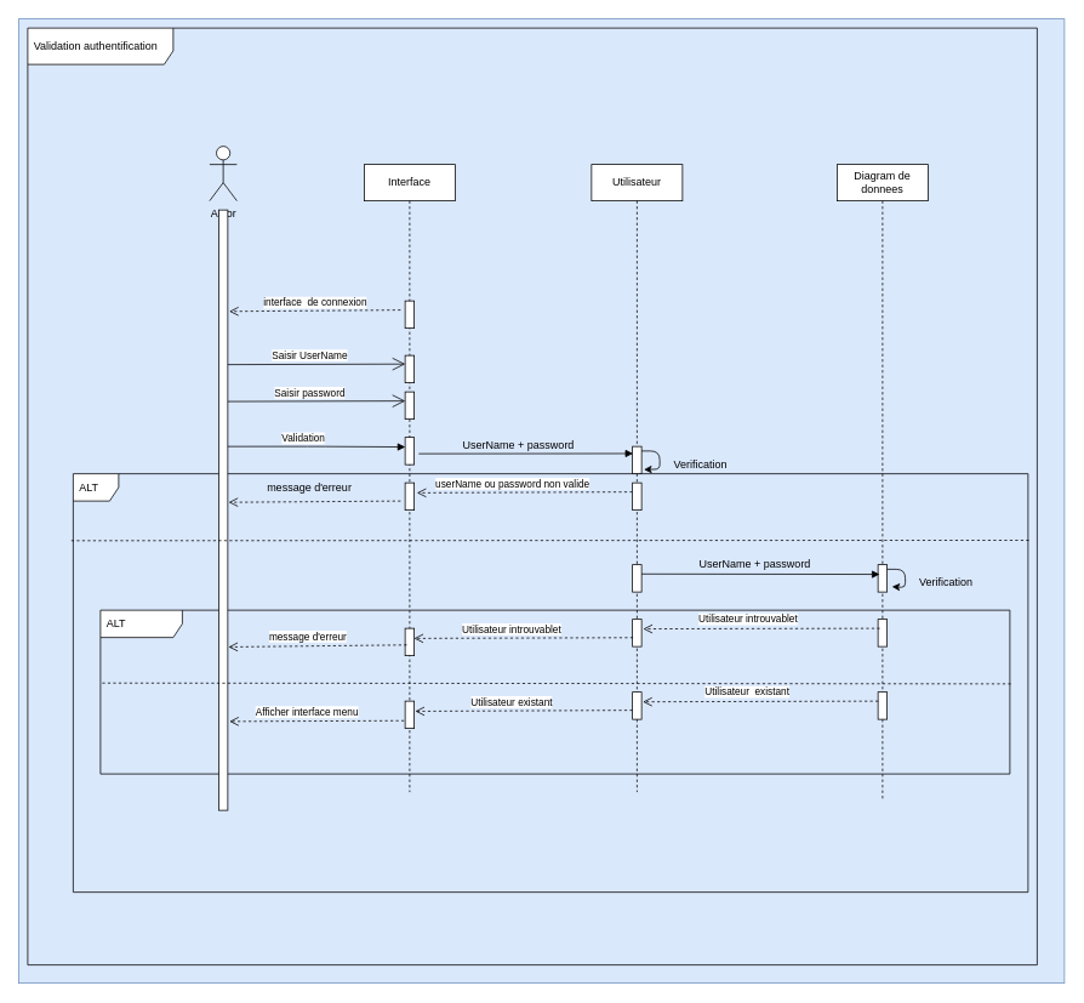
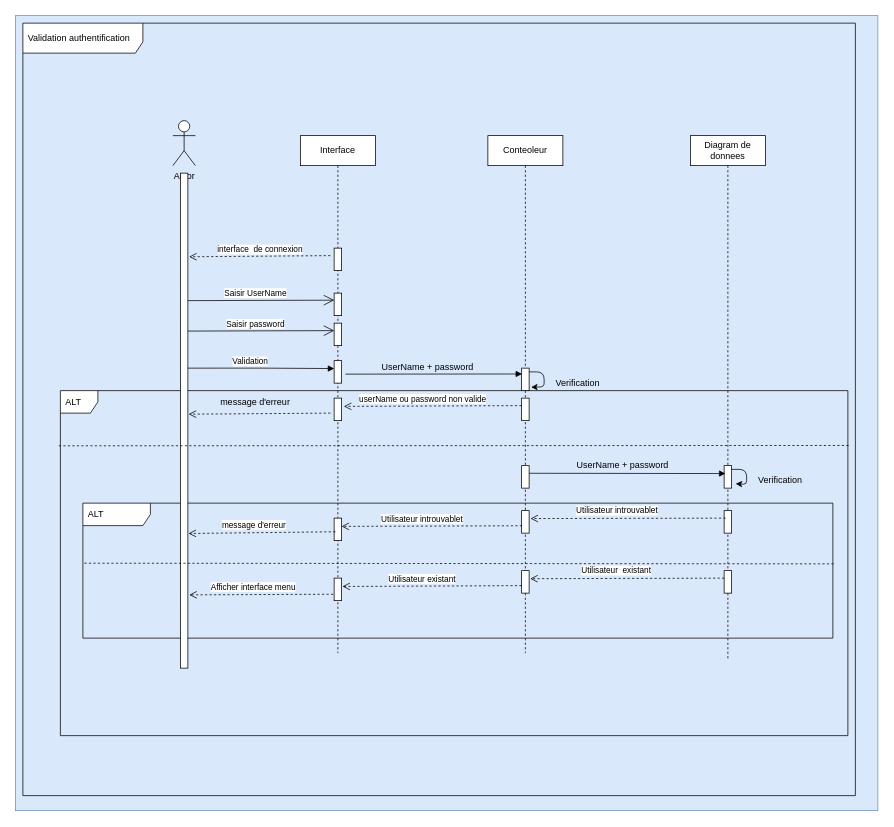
  <mxCell id="0" />
  <mxCell id="1" parent="0" />
  <mxCell id="2" value="" style="rounded=0;whiteSpace=wrap;html=1;fillColor=#dae8fc;strokeColor=#6c8ebf;" vertex="1" parent="1"><mxGeometry y="20" width="1150" height="1060" as="geometry" x="20" /></mxCell>
  <mxCell id="3" value="ALT" style="shape=umlFrame;whiteSpace=wrap;html=1;width=50;height=30;boundedLbl=1;verticalAlign=middle;align=left;spacingLeft=5;" vertex="1" parent="1"><mxGeometry x="80" y="520" width="1050" height="460" as="geometry" /></mxCell>
  <mxCell id="4" value="Validation authentification" style="shape=umlFrame;whiteSpace=wrap;html=1;width=160;height=40;boundedLbl=1;verticalAlign=middle;align=left;spacingLeft=5;" vertex="1" parent="1"><mxGeometry x="30" y="30" width="1110" height="1030" as="geometry" /></mxCell>
  <mxCell id="5" value="ALT" style="shape=umlFrame;whiteSpace=wrap;html=1;width=90;height=30;boundedLbl=1;verticalAlign=middle;align=left;spacingLeft=5;" vertex="1" parent="1"><mxGeometry x="110" y="670" width="1000" height="180" as="geometry" /></mxCell>
  <mxCell id="6" value="Actor" style="shape=umlActor;verticalLabelPosition=bottom;verticalAlign=top;html=1;" vertex="1" parent="1"><mxGeometry x="230" y="160" width="30" height="60" as="geometry" /></mxCell>
  <mxCell id="7" value="" style="html=1;points=[];perimeter=orthogonalPerimeter;" vertex="1" parent="1"><mxGeometry x="240" y="230" width="10" height="660" as="geometry" /></mxCell>
  <mxCell id="8" value="Interface" style="shape=umlLifeline;perimeter=lifelinePerimeter;whiteSpace=wrap;html=1;container=1;collapsible=0;recursiveResize=0;outlineConnect=0;" vertex="1" parent="1"><mxGeometry x="400" y="180" width="100" height="690" as="geometry" /></mxCell>
  <mxCell id="9" value="" style="html=1;points=[];perimeter=orthogonalPerimeter;" vertex="1" parent="8"><mxGeometry x="45" y="150" width="10" height="30" as="geometry" /></mxCell>
  <mxCell id="10" value="" style="html=1;points=[];perimeter=orthogonalPerimeter;" vertex="1" parent="8"><mxGeometry x="45" y="210" width="10" height="30" as="geometry" /></mxCell>
  <mxCell id="11" value="" style="html=1;points=[];perimeter=orthogonalPerimeter;" vertex="1" parent="8"><mxGeometry x="45" y="250" width="10" height="30" as="geometry" /></mxCell>
  <mxCell id="12" value="" style="html=1;points=[];perimeter=orthogonalPerimeter;" vertex="1" parent="8"><mxGeometry x="45" y="300" width="10" height="30" as="geometry" /></mxCell>
  <mxCell id="13" value="" style="html=1;points=[];perimeter=orthogonalPerimeter;" vertex="1" parent="8"><mxGeometry x="45" y="350" width="10" height="30" as="geometry" /></mxCell>
  <mxCell id="14" value="" style="html=1;points=[];perimeter=orthogonalPerimeter;" vertex="1" parent="8"><mxGeometry x="45" y="510" width="10" height="30" as="geometry" /></mxCell>
  <mxCell id="15" value="" style="html=1;points=[];perimeter=orthogonalPerimeter;" vertex="1" parent="8"><mxGeometry x="45" y="590" width="10" height="30" as="geometry" /></mxCell>
- <mxCell id="16" value="Utilisateur" style="shape=umlLifeline;perimeter=lifelinePerimeter;whiteSpace=wrap;html=1;container=1;collapsible=0;recursiveResize=0;outlineConnect=0;" vertex="1" parent="1"><mxGeometry x="650" y="180" width="100" height="690" as="geometry" /></mxCell>
+ <mxCell id="16" value="Conteoleur" style="shape=umlLifeline;perimeter=lifelinePerimeter;whiteSpace=wrap;html=1;container=1;collapsible=0;recursiveResize=0;outlineConnect=0;" vertex="1" parent="1"><mxGeometry x="650" y="180" width="100" height="690" as="geometry" /></mxCell>
  <mxCell id="17" value="" style="html=1;points=[];perimeter=orthogonalPerimeter;" vertex="1" parent="16"><mxGeometry x="45" y="310" width="10" height="30" as="geometry" /></mxCell>
  <mxCell id="18" style="edgeStyle=none;html=1;entryX=1.26;entryY=0.847;entryDx=0;entryDy=0;entryPerimeter=0;" edge="1" parent="16" source="17" target="17"><mxGeometry relative="1" as="geometry" /></mxCell>
  <mxCell id="19" value="userName ou password non valide" style="html=1;verticalAlign=bottom;endArrow=open;dashed=1;endSize=8;entryX=1.3;entryY=0.367;entryDx=0;entryDy=0;entryPerimeter=0;" edge="1" parent="16" target="13"><mxGeometry x="0.115" y="-1" relative="1" as="geometry"><mxPoint x="45" y="360" as="sourcePoint" /><mxPoint x="-143.4" y="361.54" as="targetPoint" /><mxPoint as="offset" /></mxGeometry></mxCell>
  <mxCell id="20" value="" style="html=1;points=[];perimeter=orthogonalPerimeter;" vertex="1" parent="16"><mxGeometry x="45" y="440" width="10" height="30" as="geometry" /></mxCell>
  <mxCell id="21" value="" style="html=1;points=[];perimeter=orthogonalPerimeter;" vertex="1" parent="16"><mxGeometry x="45" y="500" width="10" height="30" as="geometry" /></mxCell>
  <mxCell id="22" value="" style="html=1;points=[];perimeter=orthogonalPerimeter;" vertex="1" parent="16"><mxGeometry x="45" y="580" width="10" height="30" as="geometry" /></mxCell>
  <mxCell id="23" value="Diagram de donnees" style="shape=umlLifeline;perimeter=lifelinePerimeter;whiteSpace=wrap;html=1;container=1;collapsible=0;recursiveResize=0;outlineConnect=0;" vertex="1" parent="1"><mxGeometry x="920" y="180" width="100" height="700" as="geometry" /></mxCell>
  <mxCell id="24" value="" style="html=1;points=[];perimeter=orthogonalPerimeter;" vertex="1" parent="23"><mxGeometry x="45" y="440" width="10" height="30" as="geometry" /></mxCell>
  <mxCell id="25" style="edgeStyle=none;html=1;entryX=1.54;entryY=0.807;entryDx=0;entryDy=0;entryPerimeter=0;" edge="1" parent="23" source="24" target="24"><mxGeometry relative="1" as="geometry" /></mxCell>
  <mxCell id="26" value="" style="html=1;points=[];perimeter=orthogonalPerimeter;" vertex="1" parent="23"><mxGeometry x="45" y="500" width="10" height="30" as="geometry" /></mxCell>
  <mxCell id="27" value="" style="html=1;points=[];perimeter=orthogonalPerimeter;" vertex="1" parent="23"><mxGeometry x="45" y="580" width="10" height="30" as="geometry" /></mxCell>
  <mxCell id="28" value="interface&amp;nbsp; de connexion" style="html=1;verticalAlign=bottom;endArrow=open;dashed=1;endSize=8;entryX=1.16;entryY=0.169;entryDx=0;entryDy=0;entryPerimeter=0;" edge="1" parent="1" target="7"><mxGeometry x="-0.002" relative="1" as="geometry"><mxPoint x="440" y="340" as="sourcePoint" /><mxPoint x="360" y="340" as="targetPoint" /><mxPoint as="offset" /></mxGeometry></mxCell>
  <mxCell id="29" value="" style="endArrow=open;endFill=1;endSize=12;html=1;entryX=0.02;entryY=0.313;entryDx=0;entryDy=0;entryPerimeter=0;" edge="1" parent="1" target="10"><mxGeometry width="160" relative="1" as="geometry"><mxPoint x="250" y="400" as="sourcePoint" /><mxPoint x="420" y="400" as="targetPoint" /></mxGeometry></mxCell>
  <mxCell id="30" value="Saisir UserName" style="edgeLabel;html=1;align=center;verticalAlign=middle;resizable=0;points=[];" vertex="1" connectable="0" parent="29"><mxGeometry x="-0.295" y="1" relative="1" as="geometry"><mxPoint x="21" y="-9" as="offset" /></mxGeometry></mxCell>
  <mxCell id="31" value="" style="endArrow=open;endFill=1;endSize=12;html=1;entryX=0.02;entryY=0.313;entryDx=0;entryDy=0;entryPerimeter=0;" edge="1" parent="1"><mxGeometry width="160" relative="1" as="geometry"><mxPoint x="250" y="440.61" as="sourcePoint" /><mxPoint x="445.2" y="440" as="targetPoint" /></mxGeometry></mxCell>
  <mxCell id="32" value="Saisir password" style="edgeLabel;html=1;align=center;verticalAlign=middle;resizable=0;points=[];" vertex="1" connectable="0" parent="31"><mxGeometry x="-0.295" y="1" relative="1" as="geometry"><mxPoint x="21" y="-9" as="offset" /></mxGeometry></mxCell>
  <mxCell id="33" value="" style="endArrow=block;endFill=1;html=1;edgeStyle=orthogonalEdgeStyle;align=left;verticalAlign=top;exitX=1;exitY=0.394;exitDx=0;exitDy=0;exitPerimeter=0;entryX=0.02;entryY=0.353;entryDx=0;entryDy=0;entryPerimeter=0;" edge="1" parent="1" source="7" target="12"><mxGeometry x="-1" relative="1" as="geometry"><mxPoint x="280" y="490" as="sourcePoint" /><mxPoint x="440" y="490" as="targetPoint" /></mxGeometry></mxCell>
  <mxCell id="34" value="Validation" style="edgeLabel;html=1;align=center;verticalAlign=middle;resizable=0;points=[];" vertex="1" connectable="0" parent="33"><mxGeometry x="-0.154" y="2" relative="1" as="geometry"><mxPoint y="-8" as="offset" /></mxGeometry></mxCell>
  <mxCell id="35" value="" style="html=1;verticalAlign=bottom;labelBackgroundColor=none;endArrow=block;endFill=1;endSize=6;align=left;entryX=0.06;entryY=0.26;entryDx=0;entryDy=0;entryPerimeter=0;" edge="1" parent="1" target="17"><mxGeometry x="-1" relative="1" as="geometry"><mxPoint x="460" y="498" as="sourcePoint" /><mxPoint x="620" y="500" as="targetPoint" /></mxGeometry></mxCell>
  <mxCell id="36" value="UserName + password" style="text;align=center;fontStyle=0;verticalAlign=middle;spacingLeft=3;spacingRight=3;strokeColor=none;rotatable=0;points=[[0,0.5],[1,0.5]];portConstraint=eastwest;" vertex="1" parent="1"><mxGeometry x="500" y="480" width="140" height="16" as="geometry" /></mxCell>
  <mxCell id="37" value="Verification" style="text;align=center;fontStyle=0;verticalAlign=middle;spacingLeft=3;spacingRight=3;strokeColor=none;rotatable=0;points=[[0,0.5],[1,0.5]];portConstraint=eastwest;" vertex="1" parent="1"><mxGeometry x="730" y="496" width="80" height="26" as="geometry" /></mxCell>
  <mxCell id="38" value="" style="html=1;points=[];perimeter=orthogonalPerimeter;" vertex="1" parent="1"><mxGeometry x="695" y="530" width="10" height="30" as="geometry" /></mxCell>
  <mxCell id="39" value="" style="html=1;verticalAlign=bottom;endArrow=open;dashed=1;endSize=8;entryX=1.1;entryY=0.487;entryDx=0;entryDy=0;entryPerimeter=0;" edge="1" parent="1" target="7"><mxGeometry x="-0.25" y="-52" relative="1" as="geometry"><mxPoint x="440" y="550" as="sourcePoint" /><mxPoint x="360" y="550" as="targetPoint" /><mxPoint as="offset" /></mxGeometry></mxCell>
  <mxCell id="40" value="message d'erreur" style="text;align=center;fontStyle=0;verticalAlign=middle;spacingLeft=3;spacingRight=3;strokeColor=none;rotatable=0;points=[[0,0.5],[1,0.5]];portConstraint=eastwest;" vertex="1" parent="1"><mxGeometry x="290" y="522" width="100" height="26" as="geometry" /></mxCell>
  <mxCell id="41" value="" style="endArrow=none;dashed=1;html=1;exitX=-0.002;exitY=0.16;exitDx=0;exitDy=0;exitPerimeter=0;entryX=1.002;entryY=0.159;entryDx=0;entryDy=0;entryPerimeter=0;" edge="1" parent="1" source="3" target="3"><mxGeometry width="50" height="50" relative="1" as="geometry"><mxPoint x="430" y="710" as="sourcePoint" /><mxPoint x="480" y="660" as="targetPoint" /></mxGeometry></mxCell>
  <mxCell id="42" value="" style="html=1;verticalAlign=bottom;labelBackgroundColor=none;endArrow=block;endFill=1;endSize=6;align=left;entryX=0.18;entryY=0.353;entryDx=0;entryDy=0;entryPerimeter=0;" edge="1" parent="1" target="24"><mxGeometry x="-1" relative="1" as="geometry"><mxPoint x="705" y="630.2" as="sourcePoint" /><mxPoint x="940.6" y="630" as="targetPoint" /></mxGeometry></mxCell>
  <mxCell id="43" value="UserName + password" style="text;align=center;fontStyle=0;verticalAlign=middle;spacingLeft=3;spacingRight=3;strokeColor=none;rotatable=0;points=[[0,0.5],[1,0.5]];portConstraint=eastwest;" vertex="1" parent="1"><mxGeometry x="760" y="610" width="140" height="16" as="geometry" /></mxCell>
  <mxCell id="44" value="Verification" style="text;align=center;fontStyle=0;verticalAlign=middle;spacingLeft=3;spacingRight=3;strokeColor=none;rotatable=0;points=[[0,0.5],[1,0.5]];portConstraint=eastwest;" vertex="1" parent="1"><mxGeometry x="1000" y="626" width="80" height="26" as="geometry" /></mxCell>
  <mxCell id="45" value="Utilisateur introuvablet" style="html=1;verticalAlign=bottom;endArrow=open;dashed=1;endSize=8;entryX=1.18;entryY=0.353;entryDx=0;entryDy=0;entryPerimeter=0;" edge="1" parent="1" target="21"><mxGeometry x="0.115" y="-1" relative="1" as="geometry"><mxPoint x="967" y="690" as="sourcePoint" /><mxPoint x="730" y="691" as="targetPoint" /><mxPoint as="offset" /></mxGeometry></mxCell>
  <mxCell id="46" value="Utilisateur introuvablet" style="html=1;verticalAlign=bottom;endArrow=open;dashed=1;endSize=8;exitX=0.06;exitY=0.673;exitDx=0;exitDy=0;exitPerimeter=0;entryX=0.98;entryY=0.367;entryDx=0;entryDy=0;entryPerimeter=0;" edge="1" parent="1" source="21" target="14"><mxGeometry x="0.115" y="-1" relative="1" as="geometry"><mxPoint x="660" y="701" as="sourcePoint" /><mxPoint x="490" y="701" as="targetPoint" /><mxPoint as="offset" /></mxGeometry></mxCell>
  <mxCell id="47" value="message d'erreur" style="html=1;verticalAlign=bottom;endArrow=open;dashed=1;endSize=8;entryX=1.08;entryY=0.728;entryDx=0;entryDy=0;entryPerimeter=0;exitX=0.18;exitY=0.607;exitDx=0;exitDy=0;exitPerimeter=0;" edge="1" parent="1" source="14" target="7"><mxGeometry x="0.115" y="-1" relative="1" as="geometry"><mxPoint x="420" y="710.18" as="sourcePoint" /><mxPoint x="280" y="710" as="targetPoint" /><mxPoint as="offset" /></mxGeometry></mxCell>
  <mxCell id="48" value="" style="endArrow=none;dashed=1;html=1;entryX=1.003;entryY=0.45;entryDx=0;entryDy=0;entryPerimeter=0;exitX=0.002;exitY=0.445;exitDx=0;exitDy=0;exitPerimeter=0;" edge="1" parent="1" source="5" target="5"><mxGeometry width="50" height="50" relative="1" as="geometry"><mxPoint x="120" y="751" as="sourcePoint" /><mxPoint x="1080" y="750" as="targetPoint" /></mxGeometry></mxCell>
  <mxCell id="49" value="Utilisateur&amp;nbsp; existant" style="html=1;verticalAlign=bottom;endArrow=open;dashed=1;endSize=8;entryX=1.141;entryY=0.359;entryDx=0;entryDy=0;entryPerimeter=0;" edge="1" parent="1" target="22"><mxGeometry x="0.115" y="-1" relative="1" as="geometry"><mxPoint x="965.2" y="770" as="sourcePoint" /><mxPoint x="720" y="771" as="targetPoint" /><mxPoint as="offset" /></mxGeometry></mxCell>
  <mxCell id="50" value="Utilisateur existant" style="html=1;verticalAlign=bottom;endArrow=open;dashed=1;endSize=8;exitX=0.06;exitY=0.673;exitDx=0;exitDy=0;exitPerimeter=0;entryX=1.106;entryY=0.371;entryDx=0;entryDy=0;entryPerimeter=0;" edge="1" parent="1" target="15"><mxGeometry x="0.115" y="-1" relative="1" as="geometry"><mxPoint x="695" y="780" as="sourcePoint" /><mxPoint x="480" y="781" as="targetPoint" /><mxPoint as="offset" /></mxGeometry></mxCell>
  <mxCell id="51" value="Afficher interface menu" style="html=1;verticalAlign=bottom;endArrow=open;dashed=1;endSize=8;entryX=1.182;entryY=0.852;entryDx=0;entryDy=0;entryPerimeter=0;exitX=-0.118;exitY=0.716;exitDx=0;exitDy=0;exitPerimeter=0;" edge="1" parent="1" source="15" target="7"><mxGeometry x="0.115" y="-1" relative="1" as="geometry"><mxPoint x="430" y="791" as="sourcePoint" /><mxPoint x="260" y="791.13" as="targetPoint" /><mxPoint as="offset" /></mxGeometry></mxCell>
